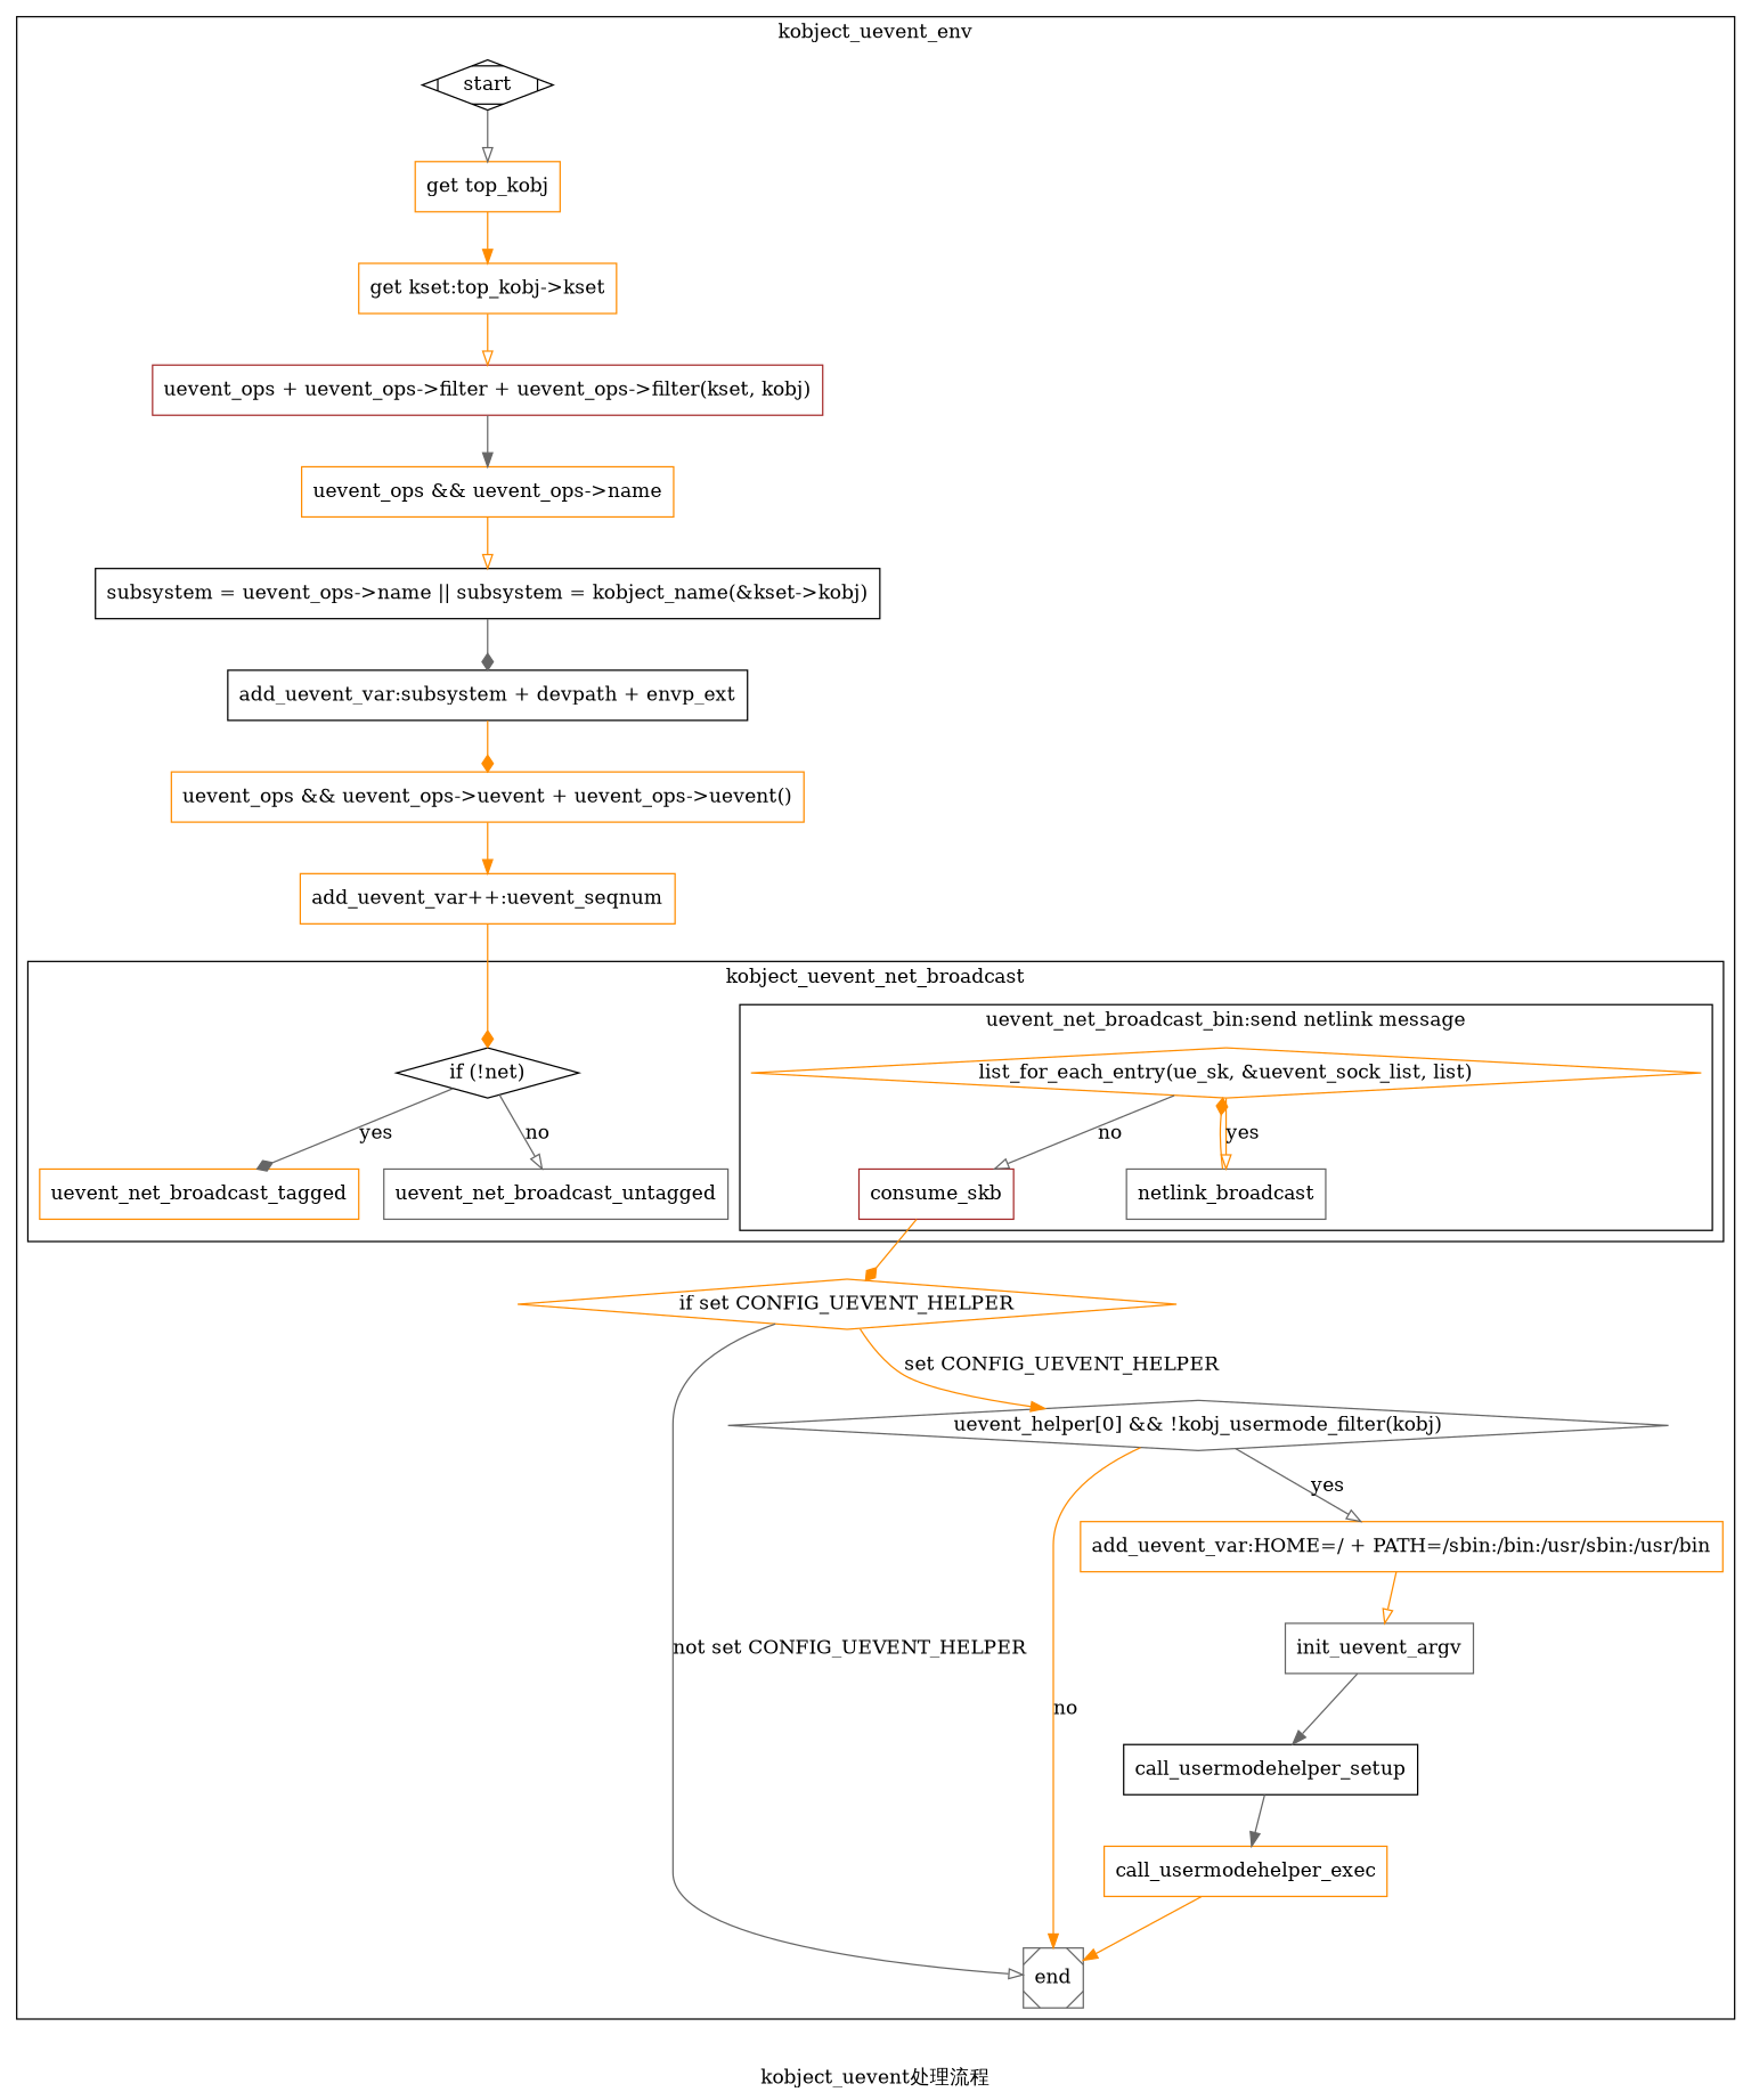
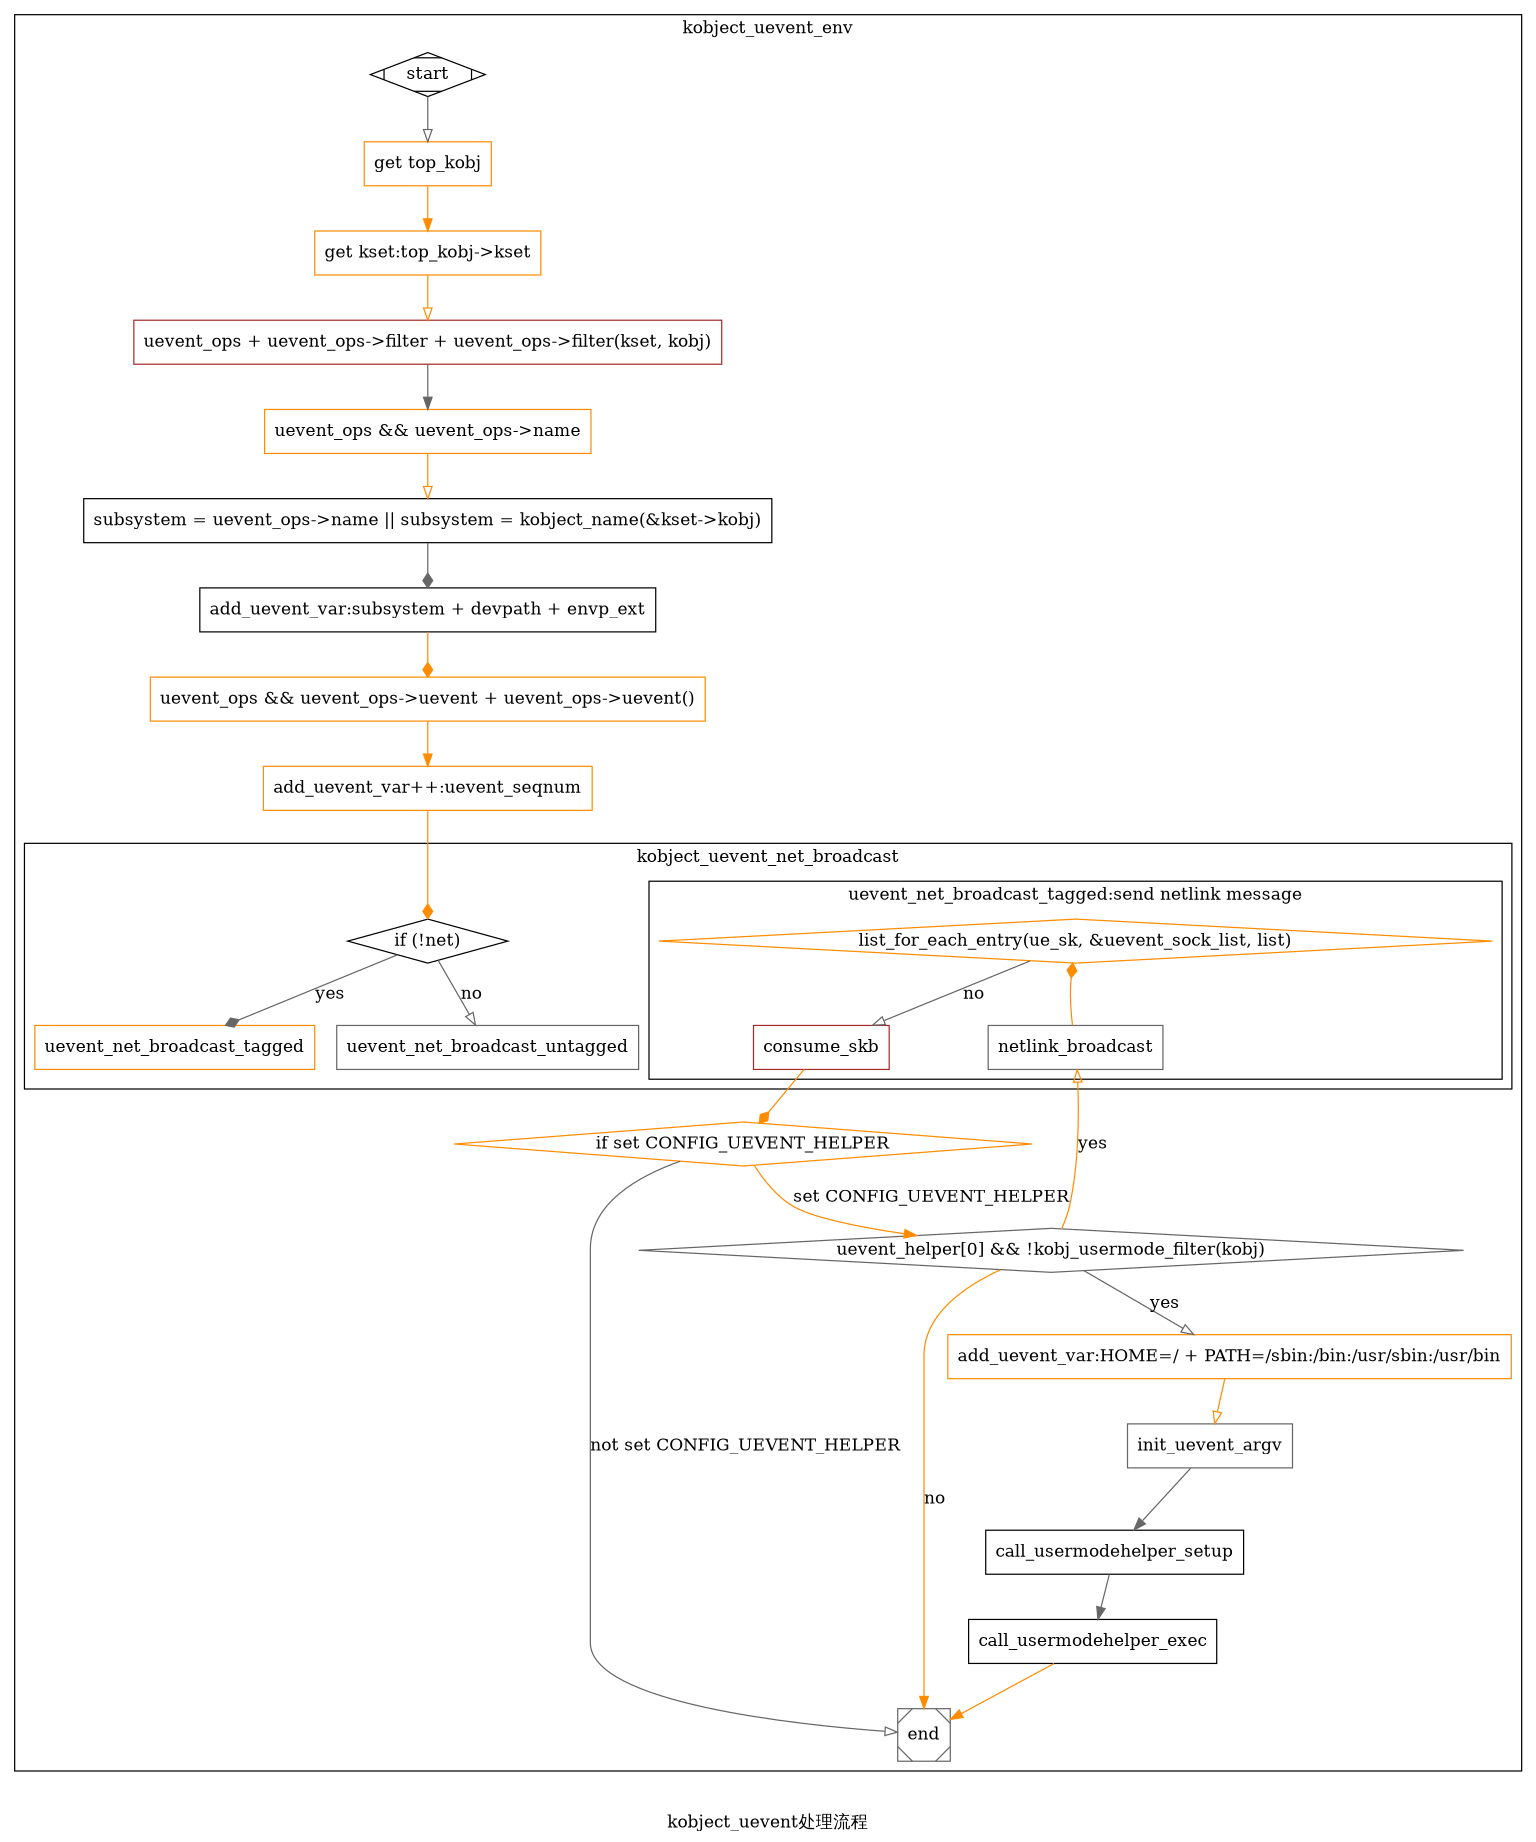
  digraph {
    label="kobject_uevent处理流程"
    node [color=darkorange shape=rect]
    edge [arrowhead=onormal color=darkorange]
    n1 [label="list_for_each_entry(ue_sk, &uevent_sock_list, list)" shape=diamond]
    n2 [color=gray40 label=netlink_broadcast]
    n3 [color=brown label=consume_skb]
    n4 [color=black label="if (!net)" shape=diamond]
    n5 [label=uevent_net_broadcast_tagged]
    n6 [color=gray40 label=uevent_net_broadcast_untagged]
    start [color=black shape=Mdiamond]
    n8 [label="get top_kobj"]
    n9 [label="get kset:top_kobj->kset"]
    n10 [color=brown label="uevent_ops + uevent_ops->filter + uevent_ops->filter(kset, kobj)"]
    n11 [label="uevent_ops && uevent_ops->name"]
    n12 [color=black label="subsystem = uevent_ops->name || subsystem = kobject_name(&kset->kobj)"]
    n13 [color=black label="add_uevent_var:subsystem + devpath + envp_ext"]
    n14 [label="uevent_ops && uevent_ops->uevent + uevent_ops->uevent()"]
    n15 [label="add_uevent_var++:uevent_seqnum"]
    n16 [color=gray40 label="uevent_helper[0] && !kobj_usermode_filter(kobj)" shape=diamond]
    n17 [label="add_uevent_var:HOME=/ + PATH=/sbin:/bin:/usr/sbin:/usr/bin"]
    end [color=gray40 shape=Msquare]
    n19 [color=gray40 label=init_uevent_argv]
    n20 [color=black label=call_usermodehelper_setup]
-   n21 [label=call_usermodehelper_exec]
+   n21 [color=black label=call_usermodehelper_exec]
    n22 [label="if set CONFIG_UEVENT_HELPER" shape=diamond]
    subgraph cluster_1 {
      color=black
      label=kobject_uevent_env
      start
      n8
      n9
      n10
      n11
      n12
      n13
      n14
      n15
      n16
      n17
      end
      n19
      n20
      n21
      n22
      subgraph cluster_2 {
        color=black
        label=kobject_uevent_net_broadcast
        n4
        n5
        n6
        subgraph cluster_3 {
          color=black
-         label="uevent_net_broadcast_bin:send netlink message"
+         label="uevent_net_broadcast_tagged:send netlink message"
          n1
          n2
          n3
        }
      }
    }
-   n1 -> n2 [label=yes]
+   n16 -> n2 [label=yes]
    n1 -> n3 [color=gray40 label=no]
    n2 -> n1 [arrowhead=diamond]
    n3 -> n22 [arrowhead=diamond]
    n4 -> n5 [arrowhead=diamond color=gray40 label=yes]
    n4 -> n6 [color=gray40 label=no]
    start -> n8 [color=gray40]
    n8 -> n9 [arrowhead=normal]
    n9 -> n10
    n10 -> n11 [arrowhead=normal color=gray40]
    n11 -> n12
    n12 -> n13 [arrowhead=diamond color=gray40]
    n13 -> n14 [arrowhead=diamond]
    n14 -> n15 [arrowhead=normal]
    n15 -> n4 [arrowhead=diamond]
    n16 -> n17 [color=gray40 label=yes]
    n16 -> end [arrowhead=normal label=no]
    n17 -> n19
    n19 -> n20 [arrowhead=normal color=gray40]
    n20 -> n21 [arrowhead=normal color=gray40]
    n21 -> end [arrowhead=normal]
    n22 -> n16 [arrowhead=normal label="set CONFIG_UEVENT_HELPER"]
    n22 -> end [color=gray40 label="not set CONFIG_UEVENT_HELPER"]
  }
